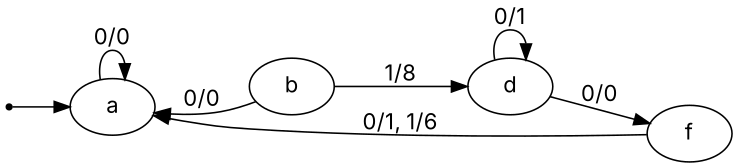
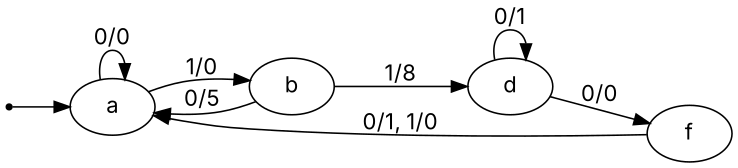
  digraph {
    fontname=Inter
    rankdir=LR
    node [fontname=Inter]
    edge [fontname=Inter]
    INIT [shape=point]
    n2 [label=a]
    n3 [label=b]
    n4 [label=d]
    n5 [label=f]
    INIT -> n2
    n2 -> n2 [label="0/0"]
-   n3 -> n2 [label="0/0"]
+   n2 -> n3 [label="1/0"]
+   n3 -> n2 [label="0/5"]
    n3 -> n4 [label="1/8"]
    n4 -> n4 [label="0/1"]
    n4 -> n5 [label="0/0"]
-   n5 -> n2 [label="0/1, 1/6"]
+   n5 -> n2 [label="0/1, 1/0"]
  }
